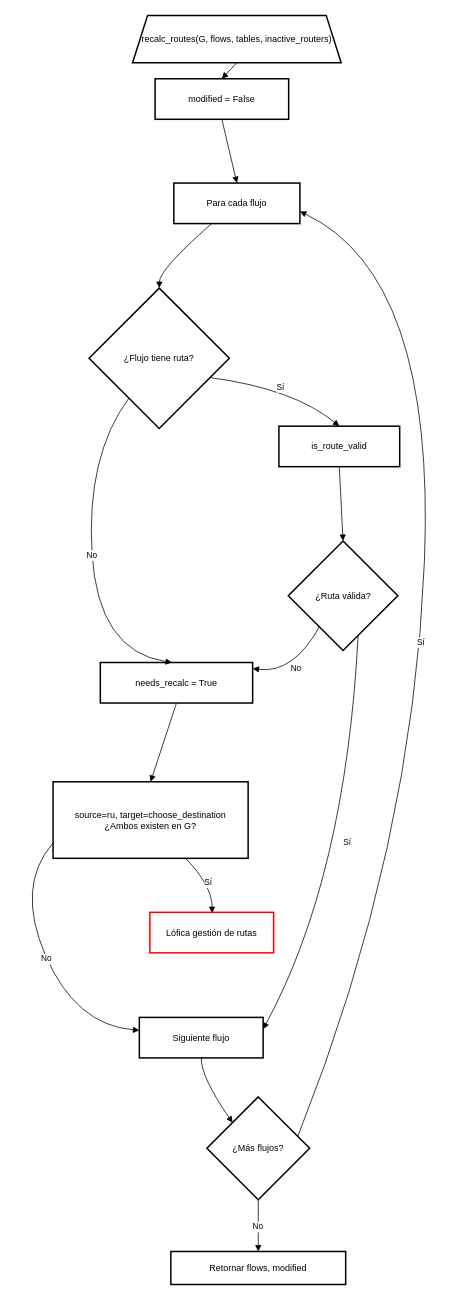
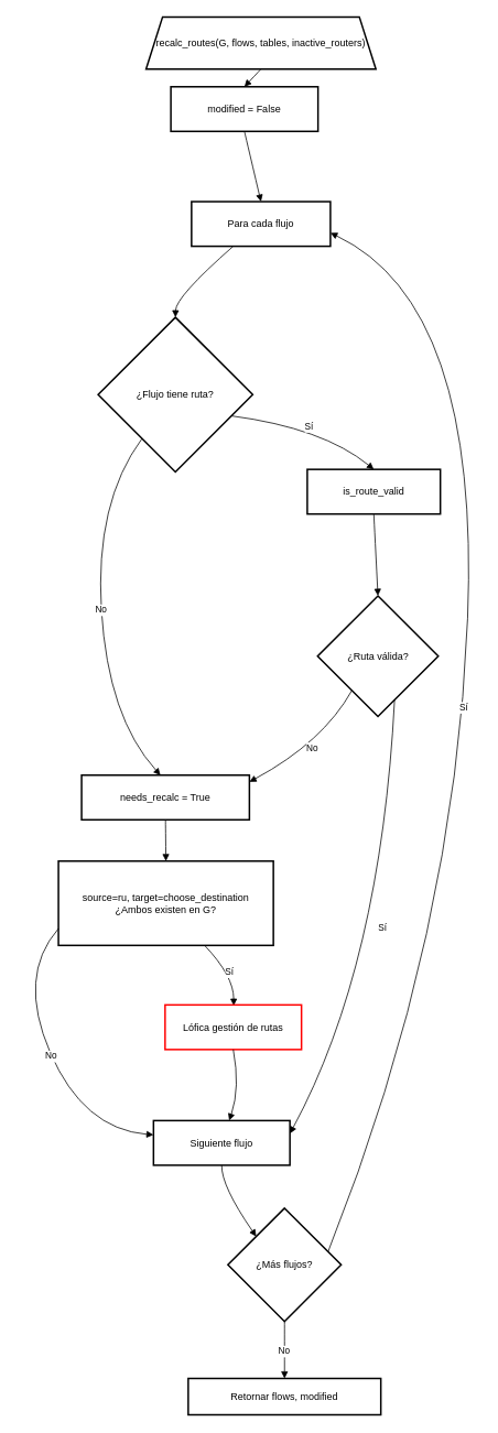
  <mxCell id="0" />
  <mxCell id="1" parent="0" />
  <mxCell id="2" value="modified = False" style="whiteSpace=wrap;strokeWidth=2;" vertex="1" parent="1"><mxGeometry x="206" y="104.5" width="178" height="54" as="geometry" /></mxCell>
  <mxCell id="3" value="Para cada flujo" style="whiteSpace=wrap;strokeWidth=2;" vertex="1" parent="1"><mxGeometry x="231" y="243.5" width="168" height="54" as="geometry" /></mxCell>
  <mxCell id="4" value="¿Flujo tiene ruta?" style="rhombus;strokeWidth=2;whiteSpace=wrap;" vertex="1" parent="1"><mxGeometry x="118" y="383.5" width="187" height="187" as="geometry" /></mxCell>
- <mxCell id="5" value="needs_recalc = True" style="whiteSpace=wrap;strokeWidth=2;" vertex="1" parent="1"><mxGeometry x="133" y="882.5" width="203" height="54" as="geometry" /></mxCell>
+ <mxCell id="5" value="needs_recalc = True" style="whiteSpace=wrap;strokeWidth=2;" vertex="1" parent="1"><mxGeometry x="98" y="937.5" width="203" height="54" as="geometry" /></mxCell>
  <mxCell id="6" value="is_route_valid" style="whiteSpace=wrap;strokeWidth=2;" vertex="1" parent="1"><mxGeometry x="371" y="567.5" width="161" height="54" as="geometry" /></mxCell>
  <mxCell id="7" value="¿Ruta válida?" style="rhombus;strokeWidth=2;whiteSpace=wrap;" vertex="1" parent="1"><mxGeometry x="383.5" y="720.5" width="146" height="146" as="geometry" /></mxCell>
  <mxCell id="8" value="Siguiente flujo" style="whiteSpace=wrap;strokeWidth=2;" vertex="1" parent="1"><mxGeometry x="185" y="1355.5" width="165" height="54" as="geometry" /></mxCell>
  <mxCell id="9" value="source=ru, target=choose_destination&#10;¿Ambos existen en G?" style="whiteSpace=wrap;strokeWidth=2;" vertex="1" parent="1"><mxGeometry x="70" y="1041.5" width="260" height="102" as="geometry" /></mxCell>
  <mxCell id="10" value="¿Más flujos?" style="rhombus;strokeWidth=2;whiteSpace=wrap;" vertex="1" parent="1"><mxGeometry x="275" y="1461.5" width="137" height="137" as="geometry" /></mxCell>
  <mxCell id="11" value="" style="curved=1;startArrow=none;endArrow=block;exitX=0.5;exitY=1;entryX=0.5;entryY=0;rounded=0;exitDx=0;exitDy=0;" edge="1" parent="1" source="28" target="2"><mxGeometry relative="1" as="geometry"><Array as="points" /><mxPoint x="315" y="89.5" as="sourcePoint" /></mxGeometry></mxCell>
  <mxCell id="12" value="" style="curved=1;startArrow=none;endArrow=block;exitX=0.5;exitY=1;entryX=0.5;entryY=0;rounded=0;" edge="1" parent="1" source="2"><mxGeometry relative="1" as="geometry"><Array as="points" /><mxPoint x="315" y="243.5" as="targetPoint" /></mxGeometry></mxCell>
  <mxCell id="13" value="" style="curved=1;startArrow=none;endArrow=block;exitX=0.3;exitY=1;entryX=0.5;entryY=0;rounded=0;" edge="1" parent="1" source="3" target="4"><mxGeometry relative="1" as="geometry"><Array as="points"><mxPoint x="212" y="358.5" /></Array></mxGeometry></mxCell>
  <mxCell id="14" value="No" style="curved=1;startArrow=none;endArrow=block;exitX=0.12;exitY=1;entryX=0.47;entryY=0;rounded=0;" edge="1" parent="1" source="4" target="5"><mxGeometry relative="1" as="geometry"><Array as="points"><mxPoint x="114" y="607.5" /><mxPoint x="130" y="867.5" /></Array></mxGeometry></mxCell>
  <mxCell id="15" value="Sí" style="curved=1;startArrow=none;endArrow=block;exitX=1;exitY=0.69;entryX=0.5;entryY=0.01;rounded=0;" edge="1" parent="1" source="4" target="6"><mxGeometry relative="1" as="geometry"><Array as="points"><mxPoint x="390" y="517.5" /></Array></mxGeometry></mxCell>
  <mxCell id="16" value="" style="curved=1;startArrow=none;endArrow=block;exitX=0.5;exitY=1;entryX=0.5;entryY=0;rounded=0;exitDx=0;exitDy=0;" edge="1" parent="1" source="6" target="7"><mxGeometry relative="1" as="geometry"><Array as="points" /><mxPoint x="456" y="647.5" as="sourcePoint" /></mxGeometry></mxCell>
  <mxCell id="17" value="No" style="curved=1;startArrow=none;endArrow=block;exitX=0.12;exitY=1;entryX=1;entryY=0.15;rounded=0;" edge="1" parent="1" source="7" target="5"><mxGeometry relative="1" as="geometry"><Array as="points"><mxPoint x="390" y="897.5" /></Array></mxGeometry></mxCell>
  <mxCell id="18" value="Sí" style="curved=1;startArrow=none;endArrow=block;exitX=0.69;exitY=1;entryX=1;entryY=0.29;rounded=0;" edge="1" parent="1" source="7" target="8"><mxGeometry relative="1" as="geometry"><Array as="points"><mxPoint x="460" y="1167.5" /></Array></mxGeometry></mxCell>
  <mxCell id="19" value="" style="curved=1;startArrow=none;endArrow=block;exitX=0.5;exitY=1;entryX=0.5;entryY=0;rounded=0;" edge="1" parent="1" source="5" target="9"><mxGeometry relative="1" as="geometry"><Array as="points" /></mxGeometry></mxCell>
  <mxCell id="20" value="No" style="curved=1;startArrow=none;endArrow=block;exitX=0;exitY=0.8;entryX=0;entryY=0.32;rounded=0;" edge="1" parent="1" source="9" target="8"><mxGeometry relative="1" as="geometry"><Array as="points"><mxPoint x="20" y="1180.5" /><mxPoint x="100" y="1365.5" /></Array></mxGeometry></mxCell>
  <mxCell id="21" value="Sí" style="curved=1;startArrow=none;endArrow=block;exitX=0.68;exitY=1;entryX=0.5;entryY=0;rounded=0;" edge="1" parent="1" source="9"><mxGeometry relative="1" as="geometry"><Array as="points"><mxPoint x="282" y="1180.5" /></Array><mxPoint x="282" y="1216.5" as="targetPoint" /></mxGeometry></mxCell>
  <mxCell id="22" value="" style="curved=1;startArrow=none;endArrow=block;exitX=0.5;exitY=1;entryX=0;entryY=0;rounded=0;entryDx=0;entryDy=0;" edge="1" parent="1" source="8" target="10"><mxGeometry relative="1" as="geometry"><Array as="points"><mxPoint x="267" y="1434.5" /></Array><mxPoint x="371.732" y="1501.268" as="targetPoint" /></mxGeometry></mxCell>
  <mxCell id="23" value="Sí" style="curved=1;startArrow=none;endArrow=block;exitX=1;exitY=0.35;entryX=1;entryY=0.7;rounded=0;" edge="1" parent="1" source="10" target="3"><mxGeometry relative="1" as="geometry"><Array as="points"><mxPoint x="550" y="1127.5" /><mxPoint x="580" y="367.5" /></Array></mxGeometry></mxCell>
  <mxCell id="24" value="No" style="curved=1;startArrow=none;endArrow=block;exitX=0.5;exitY=1;entryX=0.5;entryY=0;rounded=0;entryDx=0;entryDy=0;" edge="1" parent="1" source="10" target="27"><mxGeometry relative="1" as="geometry"><Array as="points" /><mxPoint x="344" y="1671.5" as="targetPoint" /></mxGeometry></mxCell>
  <mxCell id="25" value="Lófica gestión de rutas" style="whiteSpace=wrap;strokeWidth=2;strokeColor=#FF0000;" vertex="1" parent="1"><mxGeometry x="199" y="1215.5" width="165" height="54" as="geometry" /></mxCell>
+ <mxCell id="26" value="" style="curved=1;startArrow=none;endArrow=block;exitX=0.5;exitY=1;rounded=0;exitDx=0;exitDy=0;" edge="1" parent="1" source="25" target="8"><mxGeometry relative="1" as="geometry"><Array as="points"><mxPoint x="290" y="1315.5" /></Array><mxPoint x="220" y="1015.5" as="sourcePoint" /><mxPoint x="220" y="1065.5" as="targetPoint" /></mxGeometry></mxCell>
  <mxCell id="27" value="Retornar flows, modified" style="whiteSpace=wrap;strokeWidth=2;" vertex="1" parent="1"><mxGeometry x="227" y="1667.5" width="233" height="44" as="geometry" /></mxCell>
  <mxCell id="28" value="recalc_routes(G, flows, tables, inactive_routers)" style="shape=trapezoid;perimeter=trapezoidPerimeter;fixedSize=1;strokeWidth=2;whiteSpace=wrap;" vertex="1" parent="1"><mxGeometry x="176" y="20" width="278" height="63" as="geometry" /></mxCell>
